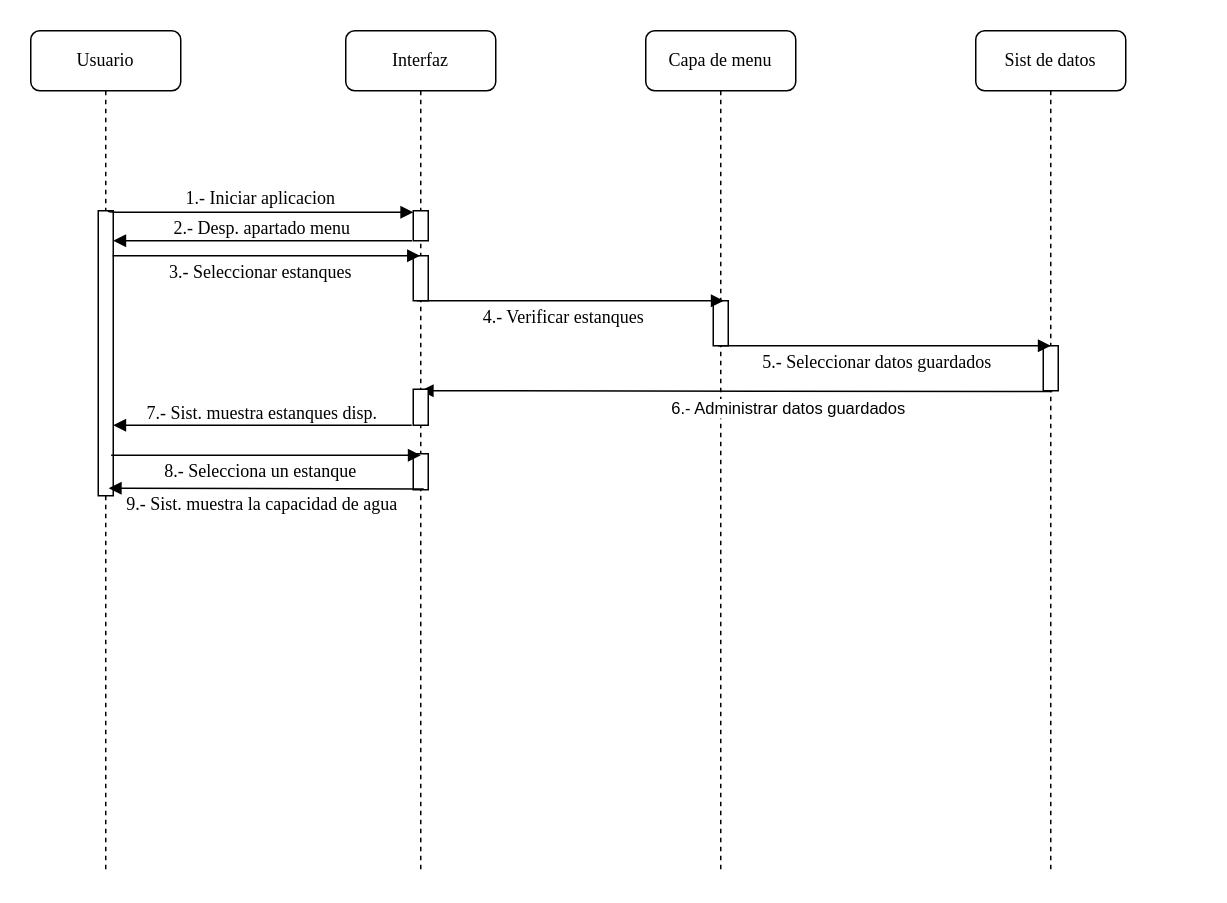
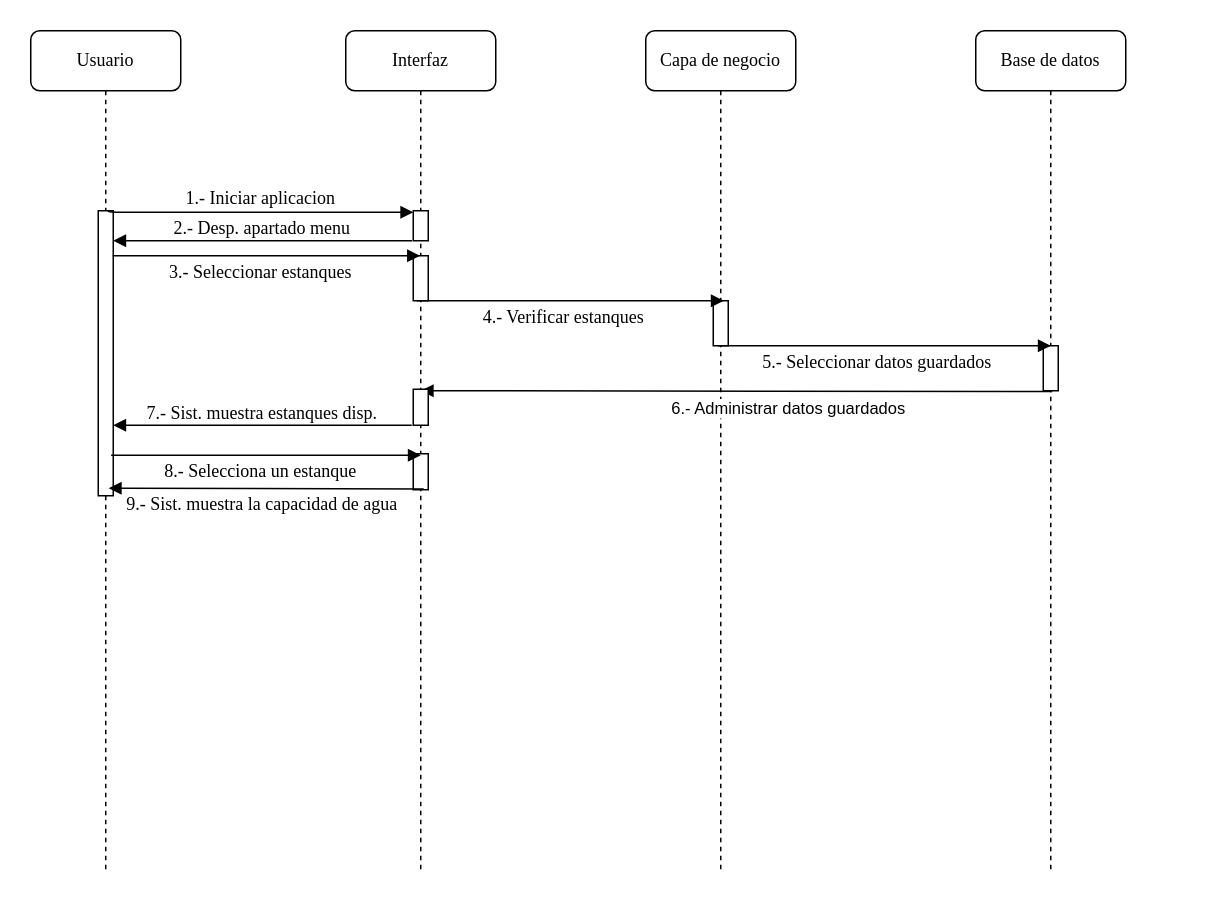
  <mxCell id="0" />
  <mxCell id="1" parent="0" />
  <mxCell id="2" value="Interfaz" style="shape=umlLifeline;perimeter=lifelinePerimeter;whiteSpace=wrap;html=1;container=1;collapsible=0;recursiveResize=0;outlineConnect=0;rounded=1;shadow=0;comic=0;labelBackgroundColor=none;strokeWidth=1;fontFamily=Verdana;fontSize=12;align=center;" vertex="1" parent="1"><mxGeometry x="230" y="20" width="100" height="560" as="geometry" /></mxCell>
- <mxCell id="3" value="Capa de menu" style="shape=umlLifeline;perimeter=lifelinePerimeter;whiteSpace=wrap;html=1;container=1;collapsible=0;recursiveResize=0;outlineConnect=0;rounded=1;shadow=0;comic=0;labelBackgroundColor=none;strokeWidth=1;fontFamily=Verdana;fontSize=12;align=center;" vertex="1" parent="1"><mxGeometry x="430" y="20" width="100" height="560" as="geometry" /></mxCell>
- <mxCell id="4" value="Sist de datos" style="shape=umlLifeline;perimeter=lifelinePerimeter;whiteSpace=wrap;html=1;container=1;collapsible=0;recursiveResize=0;outlineConnect=0;rounded=1;shadow=0;comic=0;labelBackgroundColor=none;strokeWidth=1;fontFamily=Verdana;fontSize=12;align=center;" vertex="1" parent="1"><mxGeometry x="650" y="20" width="100" height="560" as="geometry" /></mxCell>
+ <mxCell id="3" value="Capa de negocio" style="shape=umlLifeline;perimeter=lifelinePerimeter;whiteSpace=wrap;html=1;container=1;collapsible=0;recursiveResize=0;outlineConnect=0;rounded=1;shadow=0;comic=0;labelBackgroundColor=none;strokeWidth=1;fontFamily=Verdana;fontSize=12;align=center;" vertex="1" parent="1"><mxGeometry x="430" y="20" width="100" height="560" as="geometry" /></mxCell>
+ <mxCell id="4" value="Base de datos" style="shape=umlLifeline;perimeter=lifelinePerimeter;whiteSpace=wrap;html=1;container=1;collapsible=0;recursiveResize=0;outlineConnect=0;rounded=1;shadow=0;comic=0;labelBackgroundColor=none;strokeWidth=1;fontFamily=Verdana;fontSize=12;align=center;" vertex="1" parent="1"><mxGeometry x="650" y="20" width="100" height="560" as="geometry" /></mxCell>
  <mxCell id="5" value="Usuario" style="shape=umlLifeline;perimeter=lifelinePerimeter;whiteSpace=wrap;html=1;container=1;collapsible=0;recursiveResize=0;outlineConnect=0;rounded=1;shadow=0;comic=0;labelBackgroundColor=none;strokeWidth=1;fontFamily=Verdana;fontSize=12;align=center;" vertex="1" parent="1"><mxGeometry x="20" y="20" width="100" height="560" as="geometry" /></mxCell>
  <mxCell id="6" value="" style="html=1;points=[];perimeter=orthogonalPerimeter;rounded=0;shadow=0;comic=0;labelBackgroundColor=none;strokeWidth=1;fontFamily=Verdana;fontSize=12;align=center;" vertex="1" parent="1"><mxGeometry x="275" y="140" width="10" height="20" as="geometry" /></mxCell>
  <mxCell id="7" value="" style="html=1;points=[];perimeter=orthogonalPerimeter;rounded=0;shadow=0;comic=0;labelBackgroundColor=none;strokeWidth=1;fontFamily=Verdana;fontSize=12;align=center;" vertex="1" parent="1"><mxGeometry x="275" y="170" width="10" height="30" as="geometry" /></mxCell>
  <mxCell id="8" value="" style="html=1;points=[];perimeter=orthogonalPerimeter;rounded=0;shadow=0;comic=0;labelBackgroundColor=none;strokeWidth=1;fontFamily=Verdana;fontSize=12;align=center;" vertex="1" parent="1"><mxGeometry x="275" y="302" width="10" height="24" as="geometry" /></mxCell>
  <mxCell id="9" value="" style="html=1;points=[];perimeter=orthogonalPerimeter;rounded=0;shadow=0;comic=0;labelBackgroundColor=none;strokeWidth=1;fontFamily=Verdana;fontSize=12;align=center;" vertex="1" parent="1"><mxGeometry x="475" y="200" width="10" height="30" as="geometry" /></mxCell>
  <mxCell id="10" value="" style="html=1;points=[];perimeter=orthogonalPerimeter;rounded=0;shadow=0;comic=0;labelBackgroundColor=none;strokeWidth=1;fontFamily=Verdana;fontSize=12;align=center;" vertex="1" parent="1"><mxGeometry x="695" y="230" width="10" height="30" as="geometry" /></mxCell>
  <mxCell id="11" value="5.- Seleccionar datos guardados" style="html=1;verticalAlign=bottom;endArrow=block;labelBackgroundColor=none;fontFamily=Verdana;fontSize=12;edgeStyle=elbowEdgeStyle;elbow=vertical;exitX=0.96;exitY=0.118;exitDx=0;exitDy=0;exitPerimeter=0;entryX=0.5;entryY=0;entryDx=0;entryDy=0;entryPerimeter=0;" edge="1" parent="1" target="10"><mxGeometry x="-0.043" y="-20" relative="1" as="geometry"><mxPoint x="478.1" y="230.01" as="sourcePoint" /><mxPoint x="683" y="230" as="targetPoint" /><mxPoint as="offset" /></mxGeometry></mxCell>
  <mxCell id="12" value="" style="html=1;verticalAlign=bottom;endArrow=block;labelBackgroundColor=none;fontFamily=Verdana;fontSize=12;edgeStyle=elbowEdgeStyle;elbow=vertical;exitX=1.057;exitY=0.321;exitDx=0;exitDy=0;exitPerimeter=0;" edge="1" parent="1"><mxGeometry x="0.047" y="20" relative="1" as="geometry"><mxPoint x="701" y="260.5" as="sourcePoint" /><mxPoint x="1" as="offset" /><mxPoint x="280" y="260" as="targetPoint" /><Array as="points"><mxPoint x="795.43" y="260" /></Array></mxGeometry></mxCell>
  <mxCell id="13" value="6.- Administrar datos guardados" style="edgeLabel;html=1;align=center;verticalAlign=middle;resizable=0;points=[];" connectable="0" vertex="1" parent="12"><mxGeometry x="-0.159" y="2" relative="1" as="geometry"><mxPoint y="9" as="offset" /></mxGeometry></mxCell>
  <mxCell id="14" value="" style="html=1;points=[];perimeter=orthogonalPerimeter;rounded=0;shadow=0;comic=0;labelBackgroundColor=none;strokeWidth=1;fontFamily=Verdana;fontSize=12;align=center;" vertex="1" parent="1"><mxGeometry x="65" y="140" width="10" height="190" as="geometry" /></mxCell>
  <mxCell id="15" value="1.- Iniciar aplicacion" style="html=1;verticalAlign=bottom;endArrow=block;entryX=0;entryY=0;labelBackgroundColor=none;fontFamily=Verdana;fontSize=12;edgeStyle=elbowEdgeStyle;elbow=vertical;exitX=0.68;exitY=-0.003;exitDx=0;exitDy=0;exitPerimeter=0;" edge="1" parent="1"><mxGeometry relative="1" as="geometry"><mxPoint x="71.8" y="140" as="sourcePoint" /><mxPoint as="offset" /><mxPoint x="275" y="141.5" as="targetPoint" /></mxGeometry></mxCell>
  <mxCell id="16" value="3.- Seleccionar estanques" style="html=1;verticalAlign=bottom;endArrow=block;labelBackgroundColor=none;fontFamily=Verdana;fontSize=12;edgeStyle=elbowEdgeStyle;elbow=vertical;exitX=0.96;exitY=0.118;exitDx=0;exitDy=0;exitPerimeter=0;" edge="1" parent="1"><mxGeometry x="-0.043" y="-20" relative="1" as="geometry"><mxPoint x="74.6" y="170.01" as="sourcePoint" /><mxPoint x="279.5" y="170" as="targetPoint" /><mxPoint as="offset" /></mxGeometry></mxCell>
  <mxCell id="17" value="2.- Desp. apartado menu" style="html=1;verticalAlign=bottom;endArrow=block;labelBackgroundColor=none;fontFamily=Verdana;fontSize=12;edgeStyle=elbowEdgeStyle;elbow=vertical;exitX=-0.08;exitY=1;exitDx=0;exitDy=0;exitPerimeter=0;" edge="1" parent="1" source="6" target="14"><mxGeometry x="0.003" y="1" relative="1" as="geometry"><mxPoint x="284.67" y="161.09" as="sourcePoint" /><mxPoint x="100" y="160" as="targetPoint" /><mxPoint as="offset" /><Array as="points"><mxPoint x="170" y="160" /></Array></mxGeometry></mxCell>
  <mxCell id="18" value="7.- Sist. muestra estanques disp." style="html=1;verticalAlign=bottom;endArrow=block;labelBackgroundColor=none;fontFamily=Verdana;fontSize=12;edgeStyle=elbowEdgeStyle;elbow=vertical;exitX=-0.08;exitY=1;exitDx=0;exitDy=0;exitPerimeter=0;" edge="1" parent="1"><mxGeometry x="0.003" y="1" relative="1" as="geometry"><mxPoint x="274" y="283" as="sourcePoint" /><mxPoint x="75" y="283" as="targetPoint" /><mxPoint as="offset" /><Array as="points"><mxPoint x="170" y="283" /></Array></mxGeometry></mxCell>
  <mxCell id="19" value="8.- Selecciona un estanque" style="html=1;verticalAlign=bottom;endArrow=block;labelBackgroundColor=none;fontFamily=Verdana;fontSize=12;edgeStyle=elbowEdgeStyle;elbow=vertical;exitX=0.96;exitY=0.118;exitDx=0;exitDy=0;exitPerimeter=0;" edge="1" parent="1"><mxGeometry x="-0.043" y="-20" relative="1" as="geometry"><mxPoint x="73.6" y="303.01" as="sourcePoint" /><mxPoint x="280" y="303" as="targetPoint" /><mxPoint as="offset" /></mxGeometry></mxCell>
  <mxCell id="20" value="9.- Sist. muestra la capacidad de agua" style="html=1;verticalAlign=bottom;endArrow=block;labelBackgroundColor=none;fontFamily=Verdana;fontSize=12;edgeStyle=elbowEdgeStyle;elbow=vertical;exitX=1.057;exitY=0.321;exitDx=0;exitDy=0;exitPerimeter=0;entryX=0.5;entryY=0.3;entryDx=0;entryDy=0;entryPerimeter=0;" edge="1" parent="1"><mxGeometry x="0.047" y="20" relative="1" as="geometry"><mxPoint x="282" y="325.5" as="sourcePoint" /><mxPoint x="1" as="offset" /><mxPoint x="72" y="325" as="targetPoint" /><Array as="points"><mxPoint x="376.43" y="325" /></Array></mxGeometry></mxCell>
  <mxCell id="21" value="4.- Verificar estanques" style="html=1;verticalAlign=bottom;endArrow=block;labelBackgroundColor=none;fontFamily=Verdana;fontSize=12;edgeStyle=elbowEdgeStyle;elbow=vertical;exitX=0.96;exitY=0.118;exitDx=0;exitDy=0;exitPerimeter=0;" edge="1" parent="1"><mxGeometry x="-0.043" y="-20" relative="1" as="geometry"><mxPoint x="277.5" y="200.01" as="sourcePoint" /><mxPoint x="482" y="200" as="targetPoint" /><mxPoint as="offset" /><Array as="points" /></mxGeometry></mxCell>
  <mxCell id="22" value="" style="html=1;points=[];perimeter=orthogonalPerimeter;rounded=0;shadow=0;comic=0;labelBackgroundColor=none;strokeWidth=1;fontFamily=Verdana;fontSize=12;align=center;" vertex="1" parent="1"><mxGeometry x="275" y="259" width="10" height="24" as="geometry" /></mxCell>
